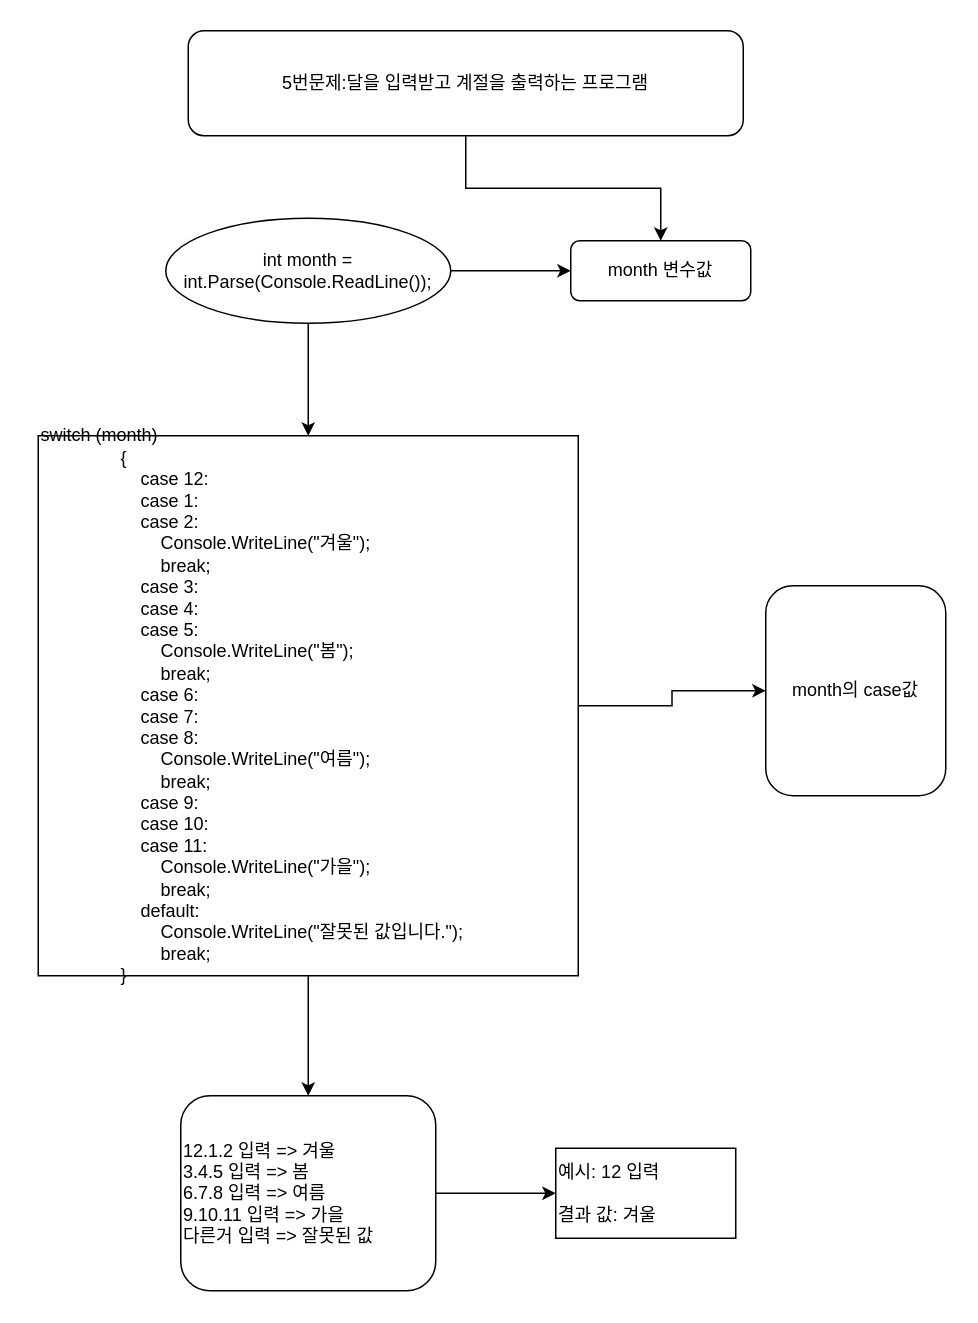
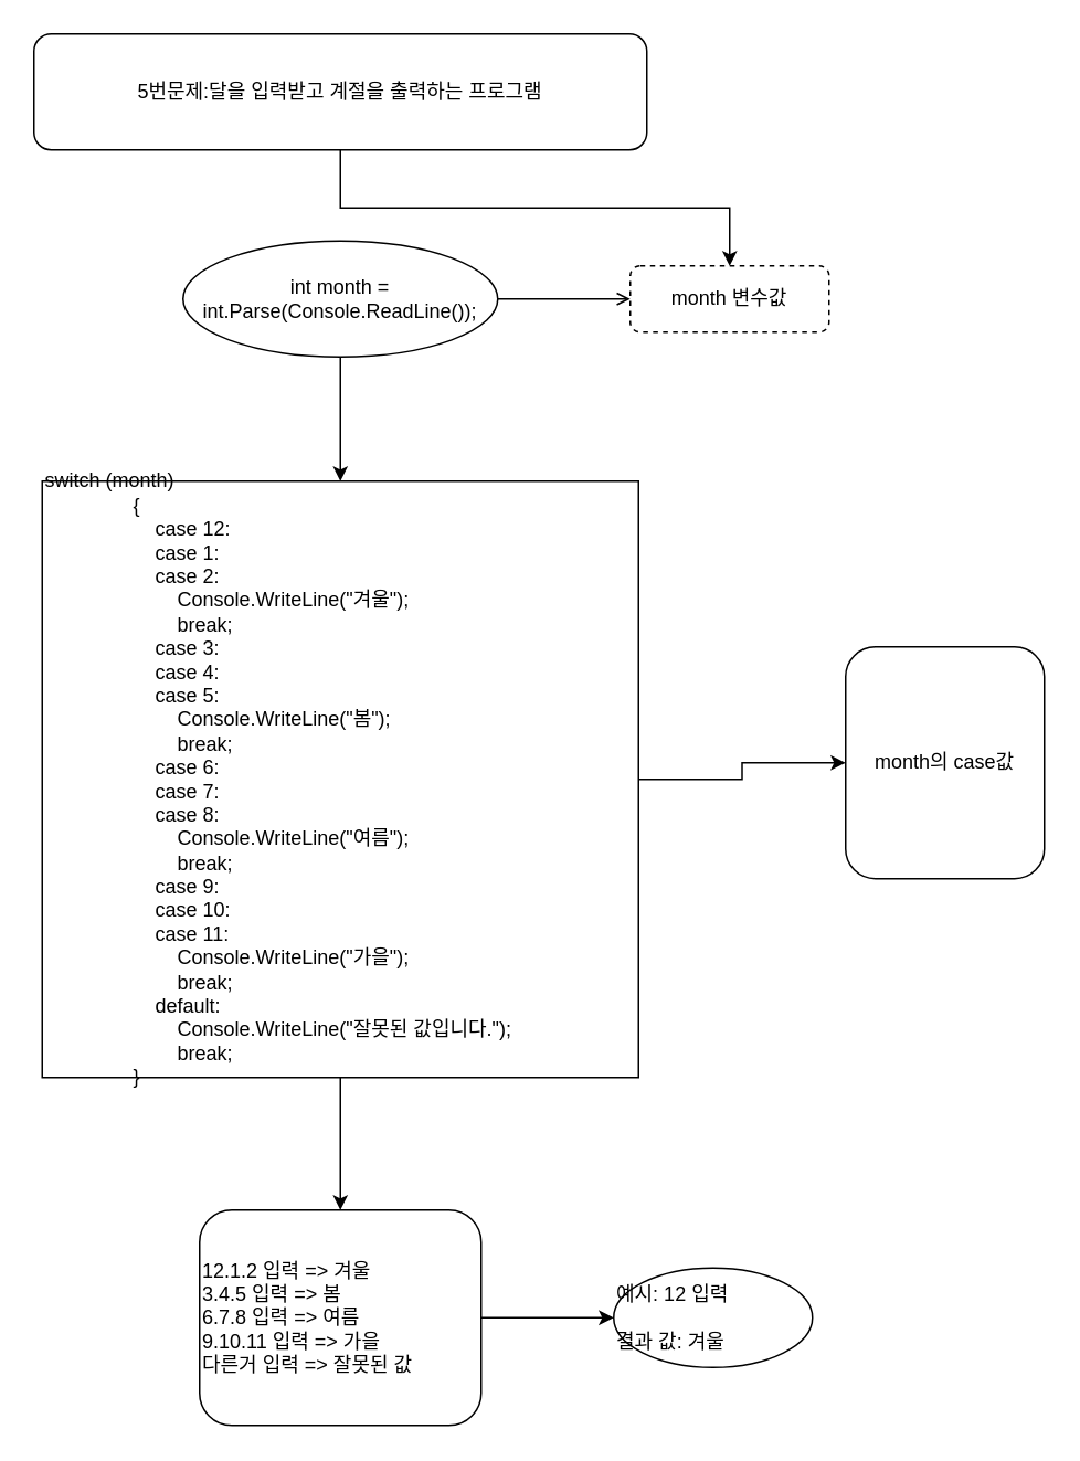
  <mxCell id="0" />
  <mxCell id="1" parent="0" />
  <mxCell id="2" style="edgeStyle=orthogonalEdgeStyle;rounded=0;orthogonalLoop=1;jettySize=auto;html=1;" edge="1" parent="1" source="3" target="4"><mxGeometry relative="1" as="geometry" /></mxCell>
- <mxCell id="3" value="5번문제:달을 입력받고 계절을 출력하는 프로그램" style="rounded=1;whiteSpace=wrap;html=1;fontSize=12;glass=0;strokeWidth=1;shadow=0;" parent="1" vertex="1"><mxGeometry x="125" y="20" width="370" height="70" as="geometry" /></mxCell>
- <mxCell id="4" value="month 변수값" style="rounded=1;whiteSpace=wrap;html=1;fontSize=12;glass=0;strokeWidth=1;shadow=0;" parent="1" vertex="1"><mxGeometry x="380" y="160" width="120" height="40" as="geometry" /></mxCell>
+ <mxCell id="3" value="5번문제:달을 입력받고 계절을 출력하는 프로그램" style="rounded=1;whiteSpace=wrap;html=1;fontSize=12;glass=0;strokeWidth=1;shadow=0;" parent="1" vertex="1"><mxGeometry x="20" y="20" width="370" height="70" as="geometry" /></mxCell>
+ <mxCell id="4" value="month 변수값" style="rounded=1;whiteSpace=wrap;html=1;fontSize=12;glass=0;strokeWidth=1;shadow=0;dashed=1;" parent="1" vertex="1"><mxGeometry x="380" y="160" width="120" height="40" as="geometry" /></mxCell>
  <mxCell id="5" style="edgeStyle=orthogonalEdgeStyle;rounded=0;orthogonalLoop=1;jettySize=auto;html=1;" edge="1" parent="1" source="6" target="14"><mxGeometry relative="1" as="geometry" /></mxCell>
  <mxCell id="6" value="12.1.2 입력 =&amp;gt; 겨울&lt;br&gt;3.4.5 입력 =&amp;gt; 봄&lt;br&gt;6.7.8 입력 =&amp;gt; 여름&lt;br&gt;9.10.11 입력 =&amp;gt; 가을&lt;br&gt;다른거 입력 =&amp;gt; 잘못된 값" style="rounded=1;whiteSpace=wrap;html=1;fontSize=12;glass=0;strokeWidth=1;shadow=0;align=left;" parent="1" vertex="1"><mxGeometry x="120" y="730" width="170" height="130" as="geometry" /></mxCell>
  <mxCell id="7" value="month의 case값" style="rounded=1;whiteSpace=wrap;html=1;fontSize=12;glass=0;strokeWidth=1;shadow=0;" parent="1" vertex="1"><mxGeometry x="510" y="390" width="120" height="140" as="geometry" /></mxCell>
- <mxCell id="8" style="edgeStyle=orthogonalEdgeStyle;rounded=0;orthogonalLoop=1;jettySize=auto;html=1;entryX=0;entryY=0.5;entryDx=0;entryDy=0;" edge="1" parent="1" source="10" target="4"><mxGeometry relative="1" as="geometry" /></mxCell>
+ <mxCell id="8" style="edgeStyle=orthogonalEdgeStyle;rounded=0;orthogonalLoop=1;jettySize=auto;html=1;entryX=0;entryY=0.5;entryDx=0;entryDy=0;endArrow=open;" edge="1" parent="1" source="10" target="4"><mxGeometry relative="1" as="geometry" /></mxCell>
  <mxCell id="9" style="edgeStyle=orthogonalEdgeStyle;rounded=0;orthogonalLoop=1;jettySize=auto;html=1;" edge="1" parent="1" source="10" target="13"><mxGeometry relative="1" as="geometry" /></mxCell>
  <mxCell id="10" value="&#10;&#10;&lt;span style=&quot;color: rgb(0, 0, 0); font-size: 12px; font-style: normal; font-weight: 400; letter-spacing: normal; text-indent: 0px; text-transform: none; word-spacing: 0px; display: inline; float: none;&quot;&gt;int month = int.Parse(Console.ReadLine());&lt;/span&gt;&#10;&#10;" style="ellipse;whiteSpace=wrap;html=1;" vertex="1" parent="1"><mxGeometry x="110" y="145" width="190" height="70" as="geometry" /></mxCell>
  <mxCell id="11" style="edgeStyle=orthogonalEdgeStyle;rounded=0;orthogonalLoop=1;jettySize=auto;html=1;entryX=0;entryY=0.5;entryDx=0;entryDy=0;" edge="1" parent="1" source="13" target="7"><mxGeometry relative="1" as="geometry" /></mxCell>
  <mxCell id="12" style="edgeStyle=orthogonalEdgeStyle;rounded=0;orthogonalLoop=1;jettySize=auto;html=1;" edge="1" parent="1" source="13" target="6"><mxGeometry relative="1" as="geometry" /></mxCell>
  <mxCell id="13" value="&lt;span style=&quot;font-family: , &amp;quot;dotum&amp;quot; , &amp;quot;helvetica&amp;quot; , &amp;quot;apple sd gothic neo&amp;quot; , sans-serif&quot;&gt;switch (month)&lt;/span&gt;&lt;br style=&quot;font-family: , &amp;quot;dotum&amp;quot; , &amp;quot;helvetica&amp;quot; , &amp;quot;apple sd gothic neo&amp;quot; , sans-serif&quot;&gt;&lt;span style=&quot;font-family: , &amp;quot;dotum&amp;quot; , &amp;quot;helvetica&amp;quot; , &amp;quot;apple sd gothic neo&amp;quot; , sans-serif&quot;&gt;&amp;nbsp;&amp;nbsp;&amp;nbsp;&amp;nbsp;&amp;nbsp;&amp;nbsp;&amp;nbsp;&amp;nbsp;&amp;nbsp;&amp;nbsp;&amp;nbsp;&amp;nbsp;&amp;nbsp;&amp;nbsp;&amp;nbsp; {&lt;/span&gt;&lt;br style=&quot;font-family: , &amp;quot;dotum&amp;quot; , &amp;quot;helvetica&amp;quot; , &amp;quot;apple sd gothic neo&amp;quot; , sans-serif&quot;&gt;&lt;span style=&quot;font-family: , &amp;quot;dotum&amp;quot; , &amp;quot;helvetica&amp;quot; , &amp;quot;apple sd gothic neo&amp;quot; , sans-serif&quot;&gt;&amp;nbsp;&amp;nbsp;&amp;nbsp;&amp;nbsp;&amp;nbsp;&amp;nbsp;&amp;nbsp;&amp;nbsp;&amp;nbsp;&amp;nbsp;&amp;nbsp;&amp;nbsp;&amp;nbsp;&amp;nbsp;&amp;nbsp;&amp;nbsp;&amp;nbsp;&amp;nbsp;&amp;nbsp; case 12:&lt;/span&gt;&lt;br style=&quot;font-family: , &amp;quot;dotum&amp;quot; , &amp;quot;helvetica&amp;quot; , &amp;quot;apple sd gothic neo&amp;quot; , sans-serif&quot;&gt;&lt;span style=&quot;font-family: , &amp;quot;dotum&amp;quot; , &amp;quot;helvetica&amp;quot; , &amp;quot;apple sd gothic neo&amp;quot; , sans-serif&quot;&gt;&amp;nbsp;&amp;nbsp;&amp;nbsp;&amp;nbsp;&amp;nbsp;&amp;nbsp;&amp;nbsp;&amp;nbsp;&amp;nbsp;&amp;nbsp;&amp;nbsp;&amp;nbsp;&amp;nbsp;&amp;nbsp;&amp;nbsp;&amp;nbsp;&amp;nbsp;&amp;nbsp;&amp;nbsp; case 1:&lt;/span&gt;&lt;br style=&quot;font-family: , &amp;quot;dotum&amp;quot; , &amp;quot;helvetica&amp;quot; , &amp;quot;apple sd gothic neo&amp;quot; , sans-serif&quot;&gt;&lt;span style=&quot;font-family: , &amp;quot;dotum&amp;quot; , &amp;quot;helvetica&amp;quot; , &amp;quot;apple sd gothic neo&amp;quot; , sans-serif&quot;&gt;&amp;nbsp;&amp;nbsp;&amp;nbsp;&amp;nbsp;&amp;nbsp;&amp;nbsp;&amp;nbsp;&amp;nbsp;&amp;nbsp;&amp;nbsp;&amp;nbsp;&amp;nbsp;&amp;nbsp;&amp;nbsp;&amp;nbsp;&amp;nbsp;&amp;nbsp;&amp;nbsp;&amp;nbsp; case 2:&lt;/span&gt;&lt;br style=&quot;font-family: , &amp;quot;dotum&amp;quot; , &amp;quot;helvetica&amp;quot; , &amp;quot;apple sd gothic neo&amp;quot; , sans-serif&quot;&gt;&lt;span style=&quot;font-family: , &amp;quot;dotum&amp;quot; , &amp;quot;helvetica&amp;quot; , &amp;quot;apple sd gothic neo&amp;quot; , sans-serif&quot;&gt;&amp;nbsp;&amp;nbsp;&amp;nbsp;&amp;nbsp;&amp;nbsp;&amp;nbsp;&amp;nbsp;&amp;nbsp;&amp;nbsp;&amp;nbsp;&amp;nbsp;&amp;nbsp;&amp;nbsp;&amp;nbsp;&amp;nbsp;&amp;nbsp;&amp;nbsp;&amp;nbsp;&amp;nbsp;&amp;nbsp;&amp;nbsp;&amp;nbsp;&amp;nbsp; Console.WriteLine(&quot;겨울&quot;);&lt;/span&gt;&lt;br style=&quot;font-family: , &amp;quot;dotum&amp;quot; , &amp;quot;helvetica&amp;quot; , &amp;quot;apple sd gothic neo&amp;quot; , sans-serif&quot;&gt;&lt;span style=&quot;font-family: , &amp;quot;dotum&amp;quot; , &amp;quot;helvetica&amp;quot; , &amp;quot;apple sd gothic neo&amp;quot; , sans-serif&quot;&gt;&amp;nbsp;&amp;nbsp;&amp;nbsp;&amp;nbsp;&amp;nbsp;&amp;nbsp;&amp;nbsp;&amp;nbsp;&amp;nbsp;&amp;nbsp;&amp;nbsp;&amp;nbsp;&amp;nbsp;&amp;nbsp;&amp;nbsp;&amp;nbsp;&amp;nbsp;&amp;nbsp;&amp;nbsp;&amp;nbsp;&amp;nbsp;&amp;nbsp;&amp;nbsp; break;&lt;/span&gt;&lt;br style=&quot;font-family: , &amp;quot;dotum&amp;quot; , &amp;quot;helvetica&amp;quot; , &amp;quot;apple sd gothic neo&amp;quot; , sans-serif&quot;&gt;&lt;span style=&quot;font-family: , &amp;quot;dotum&amp;quot; , &amp;quot;helvetica&amp;quot; , &amp;quot;apple sd gothic neo&amp;quot; , sans-serif&quot;&gt;&amp;nbsp;&amp;nbsp;&amp;nbsp;&amp;nbsp;&amp;nbsp;&amp;nbsp;&amp;nbsp;&amp;nbsp;&amp;nbsp;&amp;nbsp;&amp;nbsp;&amp;nbsp;&amp;nbsp;&amp;nbsp;&amp;nbsp;&amp;nbsp;&amp;nbsp;&amp;nbsp;&amp;nbsp; case 3:&lt;/span&gt;&lt;br style=&quot;font-family: , &amp;quot;dotum&amp;quot; , &amp;quot;helvetica&amp;quot; , &amp;quot;apple sd gothic neo&amp;quot; , sans-serif&quot;&gt;&lt;span style=&quot;font-family: , &amp;quot;dotum&amp;quot; , &amp;quot;helvetica&amp;quot; , &amp;quot;apple sd gothic neo&amp;quot; , sans-serif&quot;&gt;&amp;nbsp;&amp;nbsp;&amp;nbsp;&amp;nbsp;&amp;nbsp;&amp;nbsp;&amp;nbsp;&amp;nbsp;&amp;nbsp;&amp;nbsp;&amp;nbsp;&amp;nbsp;&amp;nbsp;&amp;nbsp;&amp;nbsp;&amp;nbsp;&amp;nbsp;&amp;nbsp;&amp;nbsp; case 4:&lt;/span&gt;&lt;br style=&quot;font-family: , &amp;quot;dotum&amp;quot; , &amp;quot;helvetica&amp;quot; , &amp;quot;apple sd gothic neo&amp;quot; , sans-serif&quot;&gt;&lt;span style=&quot;font-family: , &amp;quot;dotum&amp;quot; , &amp;quot;helvetica&amp;quot; , &amp;quot;apple sd gothic neo&amp;quot; , sans-serif&quot;&gt;&amp;nbsp;&amp;nbsp;&amp;nbsp;&amp;nbsp;&amp;nbsp;&amp;nbsp;&amp;nbsp;&amp;nbsp;&amp;nbsp;&amp;nbsp;&amp;nbsp;&amp;nbsp;&amp;nbsp;&amp;nbsp;&amp;nbsp;&amp;nbsp;&amp;nbsp;&amp;nbsp;&amp;nbsp; case 5:&lt;/span&gt;&lt;br style=&quot;font-family: , &amp;quot;dotum&amp;quot; , &amp;quot;helvetica&amp;quot; , &amp;quot;apple sd gothic neo&amp;quot; , sans-serif&quot;&gt;&lt;span style=&quot;font-family: , &amp;quot;dotum&amp;quot; , &amp;quot;helvetica&amp;quot; , &amp;quot;apple sd gothic neo&amp;quot; , sans-serif&quot;&gt;&amp;nbsp;&amp;nbsp;&amp;nbsp;&amp;nbsp;&amp;nbsp;&amp;nbsp;&amp;nbsp;&amp;nbsp;&amp;nbsp;&amp;nbsp;&amp;nbsp;&amp;nbsp;&amp;nbsp;&amp;nbsp;&amp;nbsp;&amp;nbsp;&amp;nbsp;&amp;nbsp;&amp;nbsp;&amp;nbsp;&amp;nbsp;&amp;nbsp;&amp;nbsp; Console.WriteLine(&quot;봄&quot;);&lt;/span&gt;&lt;br style=&quot;font-family: , &amp;quot;dotum&amp;quot; , &amp;quot;helvetica&amp;quot; , &amp;quot;apple sd gothic neo&amp;quot; , sans-serif&quot;&gt;&lt;span style=&quot;font-family: , &amp;quot;dotum&amp;quot; , &amp;quot;helvetica&amp;quot; , &amp;quot;apple sd gothic neo&amp;quot; , sans-serif&quot;&gt;&amp;nbsp;&amp;nbsp;&amp;nbsp;&amp;nbsp;&amp;nbsp;&amp;nbsp;&amp;nbsp;&amp;nbsp;&amp;nbsp;&amp;nbsp;&amp;nbsp;&amp;nbsp;&amp;nbsp;&amp;nbsp;&amp;nbsp;&amp;nbsp;&amp;nbsp;&amp;nbsp;&amp;nbsp;&amp;nbsp;&amp;nbsp;&amp;nbsp;&amp;nbsp; break;&lt;/span&gt;&lt;br style=&quot;font-family: , &amp;quot;dotum&amp;quot; , &amp;quot;helvetica&amp;quot; , &amp;quot;apple sd gothic neo&amp;quot; , sans-serif&quot;&gt;&lt;span style=&quot;font-family: , &amp;quot;dotum&amp;quot; , &amp;quot;helvetica&amp;quot; , &amp;quot;apple sd gothic neo&amp;quot; , sans-serif&quot;&gt;&amp;nbsp;&amp;nbsp;&amp;nbsp;&amp;nbsp;&amp;nbsp;&amp;nbsp;&amp;nbsp;&amp;nbsp;&amp;nbsp;&amp;nbsp;&amp;nbsp;&amp;nbsp;&amp;nbsp;&amp;nbsp;&amp;nbsp;&amp;nbsp;&amp;nbsp;&amp;nbsp;&amp;nbsp; case 6:&lt;/span&gt;&lt;br style=&quot;font-family: , &amp;quot;dotum&amp;quot; , &amp;quot;helvetica&amp;quot; , &amp;quot;apple sd gothic neo&amp;quot; , sans-serif&quot;&gt;&lt;span style=&quot;font-family: , &amp;quot;dotum&amp;quot; , &amp;quot;helvetica&amp;quot; , &amp;quot;apple sd gothic neo&amp;quot; , sans-serif&quot;&gt;&amp;nbsp;&amp;nbsp;&amp;nbsp;&amp;nbsp;&amp;nbsp;&amp;nbsp;&amp;nbsp;&amp;nbsp;&amp;nbsp;&amp;nbsp;&amp;nbsp;&amp;nbsp;&amp;nbsp;&amp;nbsp;&amp;nbsp;&amp;nbsp;&amp;nbsp;&amp;nbsp;&amp;nbsp; case 7:&lt;/span&gt;&lt;br style=&quot;font-family: , &amp;quot;dotum&amp;quot; , &amp;quot;helvetica&amp;quot; , &amp;quot;apple sd gothic neo&amp;quot; , sans-serif&quot;&gt;&lt;span style=&quot;font-family: , &amp;quot;dotum&amp;quot; , &amp;quot;helvetica&amp;quot; , &amp;quot;apple sd gothic neo&amp;quot; , sans-serif&quot;&gt;&amp;nbsp;&amp;nbsp;&amp;nbsp;&amp;nbsp;&amp;nbsp;&amp;nbsp;&amp;nbsp;&amp;nbsp;&amp;nbsp;&amp;nbsp;&amp;nbsp;&amp;nbsp;&amp;nbsp;&amp;nbsp;&amp;nbsp;&amp;nbsp;&amp;nbsp;&amp;nbsp;&amp;nbsp; case 8:&lt;/span&gt;&lt;br style=&quot;font-family: , &amp;quot;dotum&amp;quot; , &amp;quot;helvetica&amp;quot; , &amp;quot;apple sd gothic neo&amp;quot; , sans-serif&quot;&gt;&lt;span style=&quot;font-family: , &amp;quot;dotum&amp;quot; , &amp;quot;helvetica&amp;quot; , &amp;quot;apple sd gothic neo&amp;quot; , sans-serif&quot;&gt;&amp;nbsp;&amp;nbsp;&amp;nbsp;&amp;nbsp;&amp;nbsp;&amp;nbsp;&amp;nbsp;&amp;nbsp;&amp;nbsp;&amp;nbsp;&amp;nbsp;&amp;nbsp;&amp;nbsp;&amp;nbsp;&amp;nbsp;&amp;nbsp;&amp;nbsp;&amp;nbsp;&amp;nbsp;&amp;nbsp;&amp;nbsp;&amp;nbsp;&amp;nbsp; Console.WriteLine(&quot;여름&quot;);&lt;/span&gt;&lt;br style=&quot;font-family: , &amp;quot;dotum&amp;quot; , &amp;quot;helvetica&amp;quot; , &amp;quot;apple sd gothic neo&amp;quot; , sans-serif&quot;&gt;&lt;span style=&quot;font-family: , &amp;quot;dotum&amp;quot; , &amp;quot;helvetica&amp;quot; , &amp;quot;apple sd gothic neo&amp;quot; , sans-serif&quot;&gt;&amp;nbsp;&amp;nbsp;&amp;nbsp;&amp;nbsp;&amp;nbsp;&amp;nbsp;&amp;nbsp;&amp;nbsp;&amp;nbsp;&amp;nbsp;&amp;nbsp;&amp;nbsp;&amp;nbsp;&amp;nbsp;&amp;nbsp;&amp;nbsp;&amp;nbsp;&amp;nbsp;&amp;nbsp;&amp;nbsp;&amp;nbsp;&amp;nbsp;&amp;nbsp; break;&lt;/span&gt;&lt;br style=&quot;font-family: , &amp;quot;dotum&amp;quot; , &amp;quot;helvetica&amp;quot; , &amp;quot;apple sd gothic neo&amp;quot; , sans-serif&quot;&gt;&lt;span style=&quot;font-family: , &amp;quot;dotum&amp;quot; , &amp;quot;helvetica&amp;quot; , &amp;quot;apple sd gothic neo&amp;quot; , sans-serif&quot;&gt;&amp;nbsp;&amp;nbsp;&amp;nbsp;&amp;nbsp;&amp;nbsp;&amp;nbsp;&amp;nbsp;&amp;nbsp;&amp;nbsp;&amp;nbsp;&amp;nbsp;&amp;nbsp;&amp;nbsp;&amp;nbsp;&amp;nbsp;&amp;nbsp;&amp;nbsp;&amp;nbsp;&amp;nbsp; case 9:&lt;/span&gt;&lt;br style=&quot;font-family: , &amp;quot;dotum&amp;quot; , &amp;quot;helvetica&amp;quot; , &amp;quot;apple sd gothic neo&amp;quot; , sans-serif&quot;&gt;&lt;span style=&quot;font-family: , &amp;quot;dotum&amp;quot; , &amp;quot;helvetica&amp;quot; , &amp;quot;apple sd gothic neo&amp;quot; , sans-serif&quot;&gt;&amp;nbsp;&amp;nbsp;&amp;nbsp;&amp;nbsp;&amp;nbsp;&amp;nbsp;&amp;nbsp;&amp;nbsp;&amp;nbsp;&amp;nbsp;&amp;nbsp;&amp;nbsp;&amp;nbsp;&amp;nbsp;&amp;nbsp;&amp;nbsp;&amp;nbsp;&amp;nbsp;&amp;nbsp; case 10:&lt;/span&gt;&lt;br style=&quot;font-family: , &amp;quot;dotum&amp;quot; , &amp;quot;helvetica&amp;quot; , &amp;quot;apple sd gothic neo&amp;quot; , sans-serif&quot;&gt;&lt;span style=&quot;font-family: , &amp;quot;dotum&amp;quot; , &amp;quot;helvetica&amp;quot; , &amp;quot;apple sd gothic neo&amp;quot; , sans-serif&quot;&gt;&amp;nbsp;&amp;nbsp;&amp;nbsp;&amp;nbsp;&amp;nbsp;&amp;nbsp;&amp;nbsp;&amp;nbsp;&amp;nbsp;&amp;nbsp;&amp;nbsp;&amp;nbsp;&amp;nbsp;&amp;nbsp;&amp;nbsp;&amp;nbsp;&amp;nbsp;&amp;nbsp;&amp;nbsp; case 11:&lt;/span&gt;&lt;br style=&quot;font-family: , &amp;quot;dotum&amp;quot; , &amp;quot;helvetica&amp;quot; , &amp;quot;apple sd gothic neo&amp;quot; , sans-serif&quot;&gt;&lt;span style=&quot;font-family: , &amp;quot;dotum&amp;quot; , &amp;quot;helvetica&amp;quot; , &amp;quot;apple sd gothic neo&amp;quot; , sans-serif&quot;&gt;&amp;nbsp;&amp;nbsp;&amp;nbsp;&amp;nbsp;&amp;nbsp;&amp;nbsp;&amp;nbsp;&amp;nbsp;&amp;nbsp;&amp;nbsp;&amp;nbsp;&amp;nbsp;&amp;nbsp;&amp;nbsp;&amp;nbsp;&amp;nbsp;&amp;nbsp;&amp;nbsp;&amp;nbsp;&amp;nbsp;&amp;nbsp;&amp;nbsp;&amp;nbsp; Console.WriteLine(&quot;가을&quot;);&lt;/span&gt;&lt;br style=&quot;font-family: , &amp;quot;dotum&amp;quot; , &amp;quot;helvetica&amp;quot; , &amp;quot;apple sd gothic neo&amp;quot; , sans-serif&quot;&gt;&lt;span style=&quot;font-family: , &amp;quot;dotum&amp;quot; , &amp;quot;helvetica&amp;quot; , &amp;quot;apple sd gothic neo&amp;quot; , sans-serif&quot;&gt;&amp;nbsp;&amp;nbsp;&amp;nbsp;&amp;nbsp;&amp;nbsp;&amp;nbsp;&amp;nbsp;&amp;nbsp;&amp;nbsp;&amp;nbsp;&amp;nbsp;&amp;nbsp;&amp;nbsp;&amp;nbsp;&amp;nbsp;&amp;nbsp;&amp;nbsp;&amp;nbsp;&amp;nbsp;&amp;nbsp;&amp;nbsp;&amp;nbsp;&amp;nbsp; break;&lt;/span&gt;&lt;br style=&quot;font-family: , &amp;quot;dotum&amp;quot; , &amp;quot;helvetica&amp;quot; , &amp;quot;apple sd gothic neo&amp;quot; , sans-serif&quot;&gt;&lt;span style=&quot;font-family: , &amp;quot;dotum&amp;quot; , &amp;quot;helvetica&amp;quot; , &amp;quot;apple sd gothic neo&amp;quot; , sans-serif&quot;&gt;&amp;nbsp;&amp;nbsp;&amp;nbsp;&amp;nbsp;&amp;nbsp;&amp;nbsp;&amp;nbsp;&amp;nbsp;&amp;nbsp;&amp;nbsp;&amp;nbsp;&amp;nbsp;&amp;nbsp;&amp;nbsp;&amp;nbsp;&amp;nbsp;&amp;nbsp;&amp;nbsp;&amp;nbsp; default:&lt;/span&gt;&lt;br style=&quot;font-family: , &amp;quot;dotum&amp;quot; , &amp;quot;helvetica&amp;quot; , &amp;quot;apple sd gothic neo&amp;quot; , sans-serif&quot;&gt;&lt;span style=&quot;font-family: , &amp;quot;dotum&amp;quot; , &amp;quot;helvetica&amp;quot; , &amp;quot;apple sd gothic neo&amp;quot; , sans-serif&quot;&gt;&amp;nbsp;&amp;nbsp;&amp;nbsp;&amp;nbsp;&amp;nbsp;&amp;nbsp;&amp;nbsp;&amp;nbsp;&amp;nbsp;&amp;nbsp;&amp;nbsp;&amp;nbsp;&amp;nbsp;&amp;nbsp;&amp;nbsp;&amp;nbsp;&amp;nbsp;&amp;nbsp;&amp;nbsp;&amp;nbsp;&amp;nbsp;&amp;nbsp;&amp;nbsp; Console.WriteLine(&quot;잘못된 값입니다.&quot;);&lt;/span&gt;&lt;br style=&quot;font-family: , &amp;quot;dotum&amp;quot; , &amp;quot;helvetica&amp;quot; , &amp;quot;apple sd gothic neo&amp;quot; , sans-serif&quot;&gt;&lt;span style=&quot;font-family: , &amp;quot;dotum&amp;quot; , &amp;quot;helvetica&amp;quot; , &amp;quot;apple sd gothic neo&amp;quot; , sans-serif&quot;&gt;&amp;nbsp;&amp;nbsp;&amp;nbsp;&amp;nbsp;&amp;nbsp;&amp;nbsp;&amp;nbsp;&amp;nbsp;&amp;nbsp;&amp;nbsp;&amp;nbsp;&amp;nbsp;&amp;nbsp;&amp;nbsp;&amp;nbsp;&amp;nbsp;&amp;nbsp;&amp;nbsp;&amp;nbsp;&amp;nbsp;&amp;nbsp;&amp;nbsp;&amp;nbsp; break;&lt;/span&gt;&lt;br style=&quot;font-family: , &amp;quot;dotum&amp;quot; , &amp;quot;helvetica&amp;quot; , &amp;quot;apple sd gothic neo&amp;quot; , sans-serif&quot;&gt;&lt;span style=&quot;font-family: , &amp;quot;dotum&amp;quot; , &amp;quot;helvetica&amp;quot; , &amp;quot;apple sd gothic neo&amp;quot; , sans-serif&quot;&gt;&amp;nbsp;&amp;nbsp;&amp;nbsp;&amp;nbsp;&amp;nbsp;&amp;nbsp;&amp;nbsp;&amp;nbsp;&amp;nbsp;&amp;nbsp;&amp;nbsp;&amp;nbsp;&amp;nbsp;&amp;nbsp;&amp;nbsp; }&lt;/span&gt;" style="whiteSpace=wrap;html=1;aspect=fixed;align=left;" vertex="1" parent="1"><mxGeometry x="25" y="290" width="360" height="360" as="geometry" /></mxCell>
- <mxCell id="14" value="예시: 12 입력&lt;br&gt;&lt;br&gt;결과 값: 겨울" style="rounded=0;whiteSpace=wrap;html=1;align=left;" vertex="1" parent="1"><mxGeometry x="370" y="765" width="120" height="60" as="geometry" /></mxCell>
+ <mxCell id="14" value="예시: 12 입력&lt;br&gt;&lt;br&gt;결과 값: 겨울" style="ellipse;whiteSpace=wrap;html=1;align=left;" vertex="1" parent="1"><mxGeometry x="370" y="765" width="120" height="60" as="geometry" /></mxCell>
